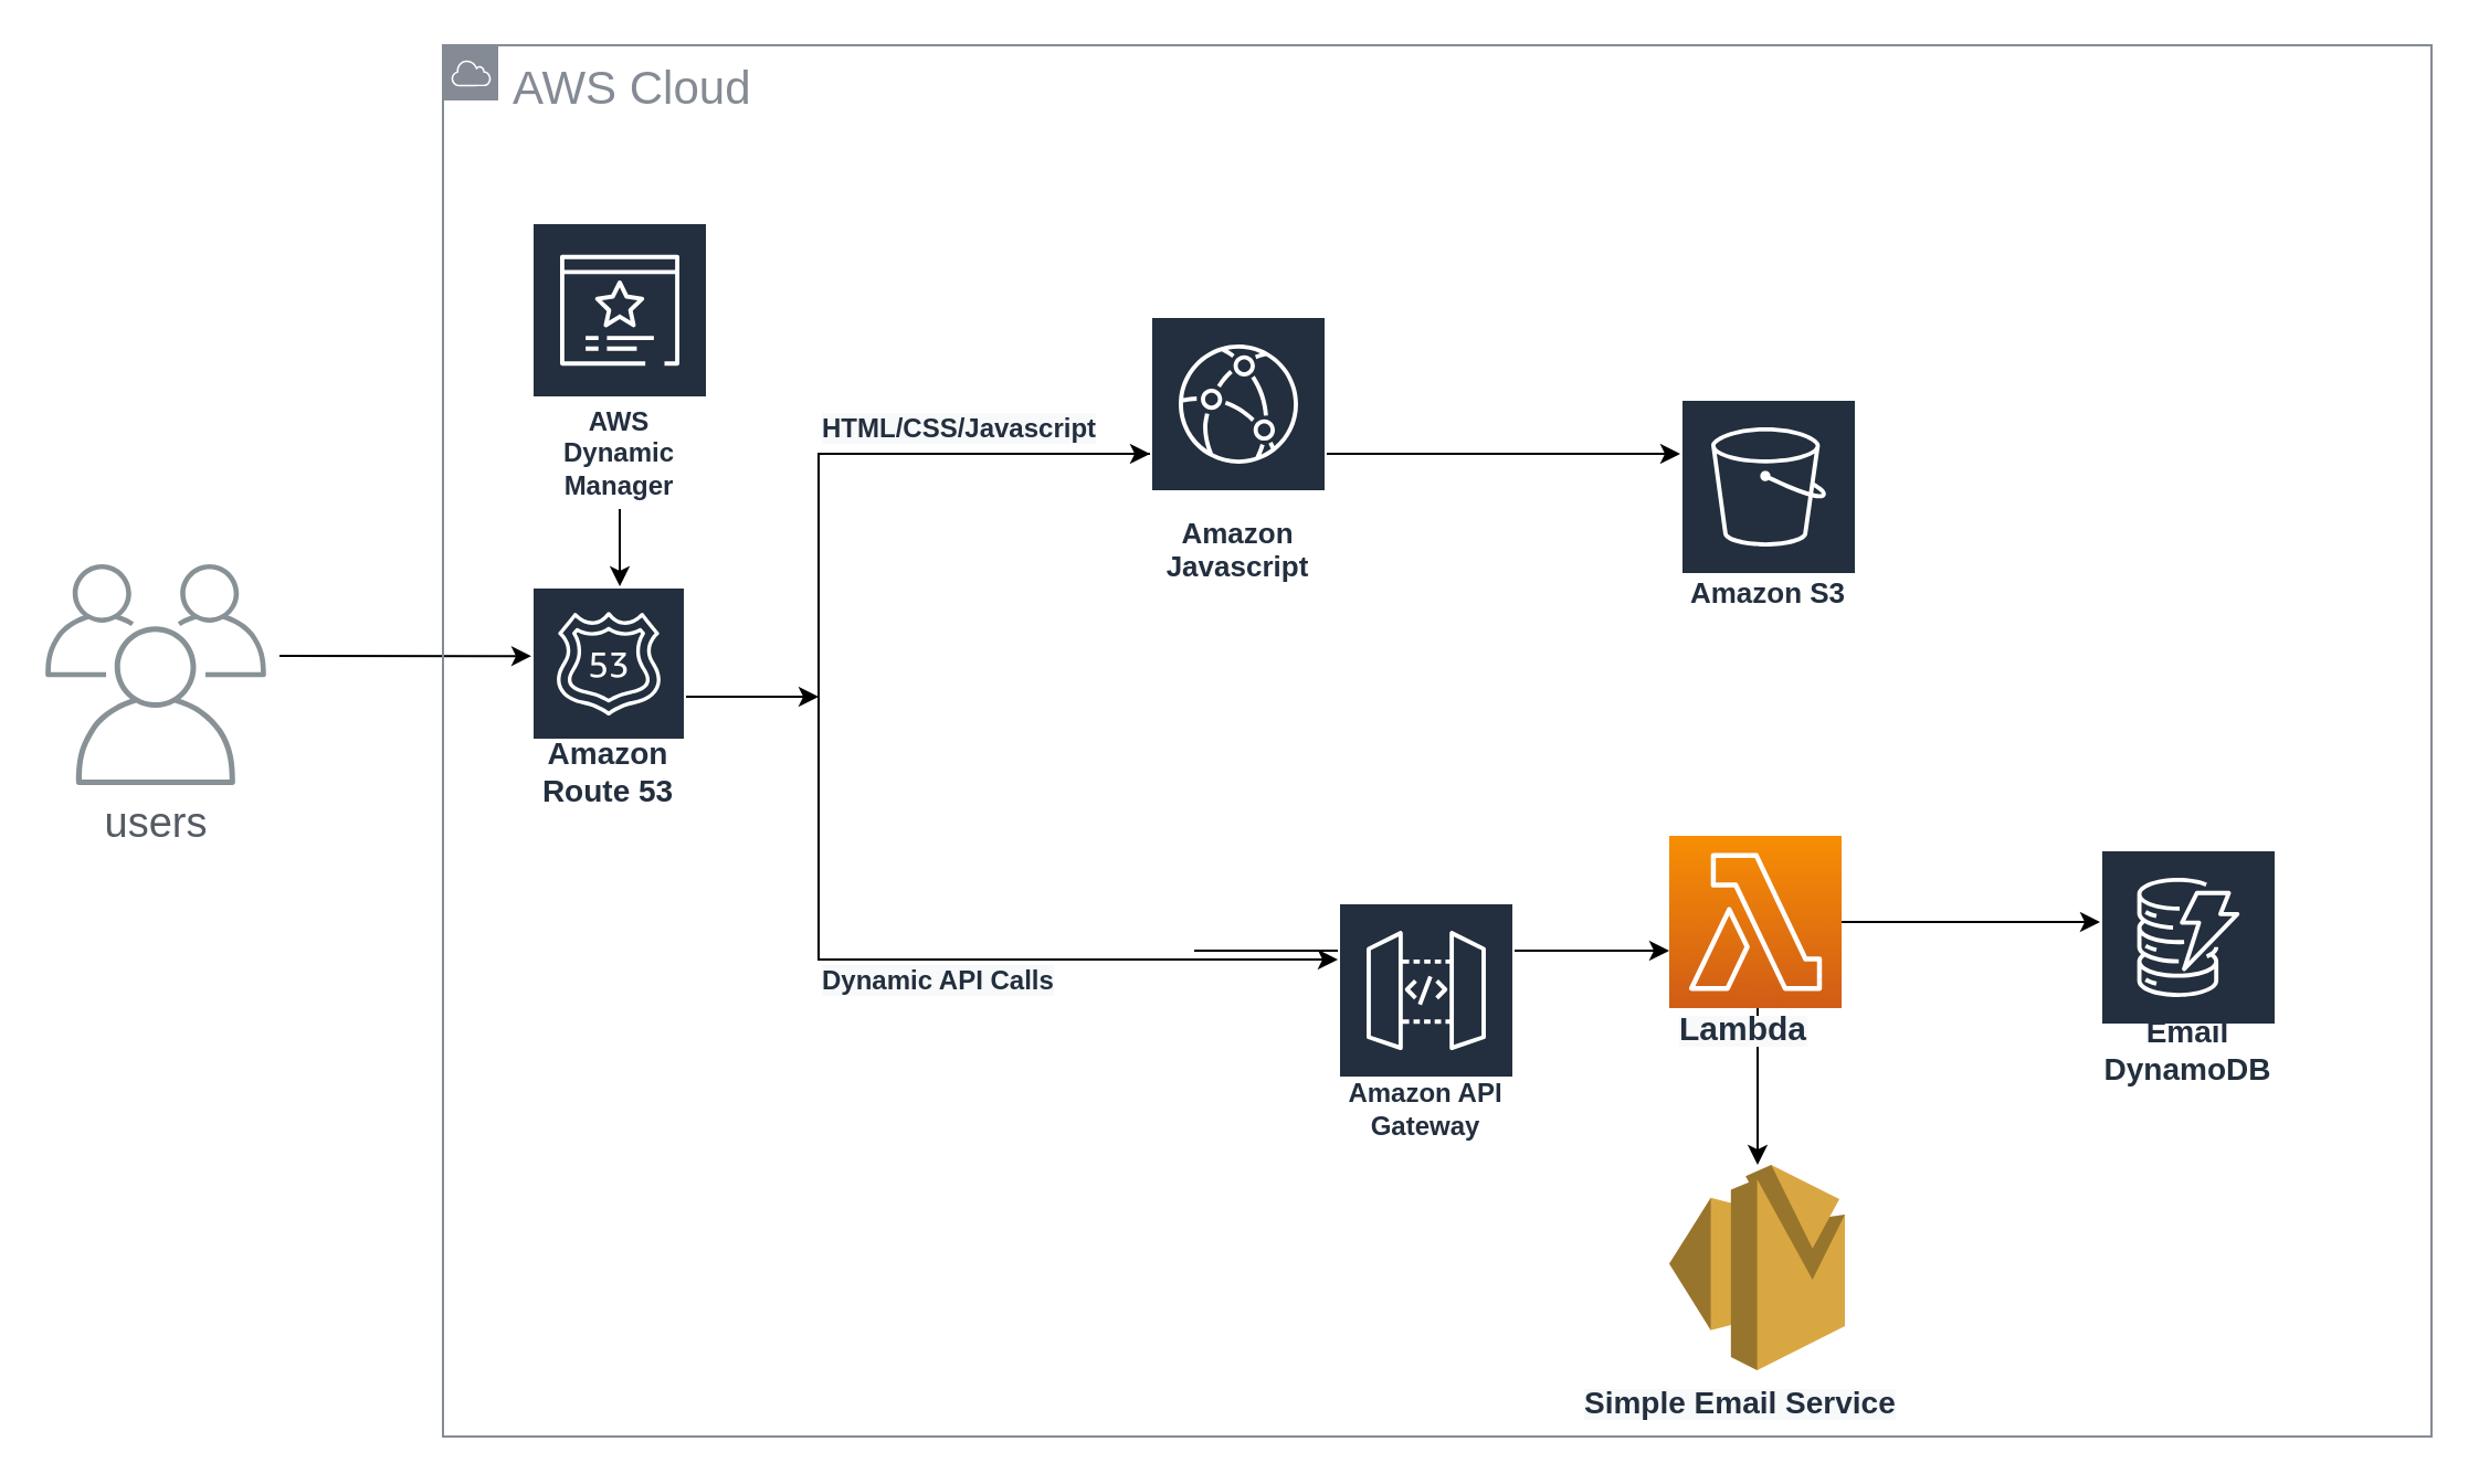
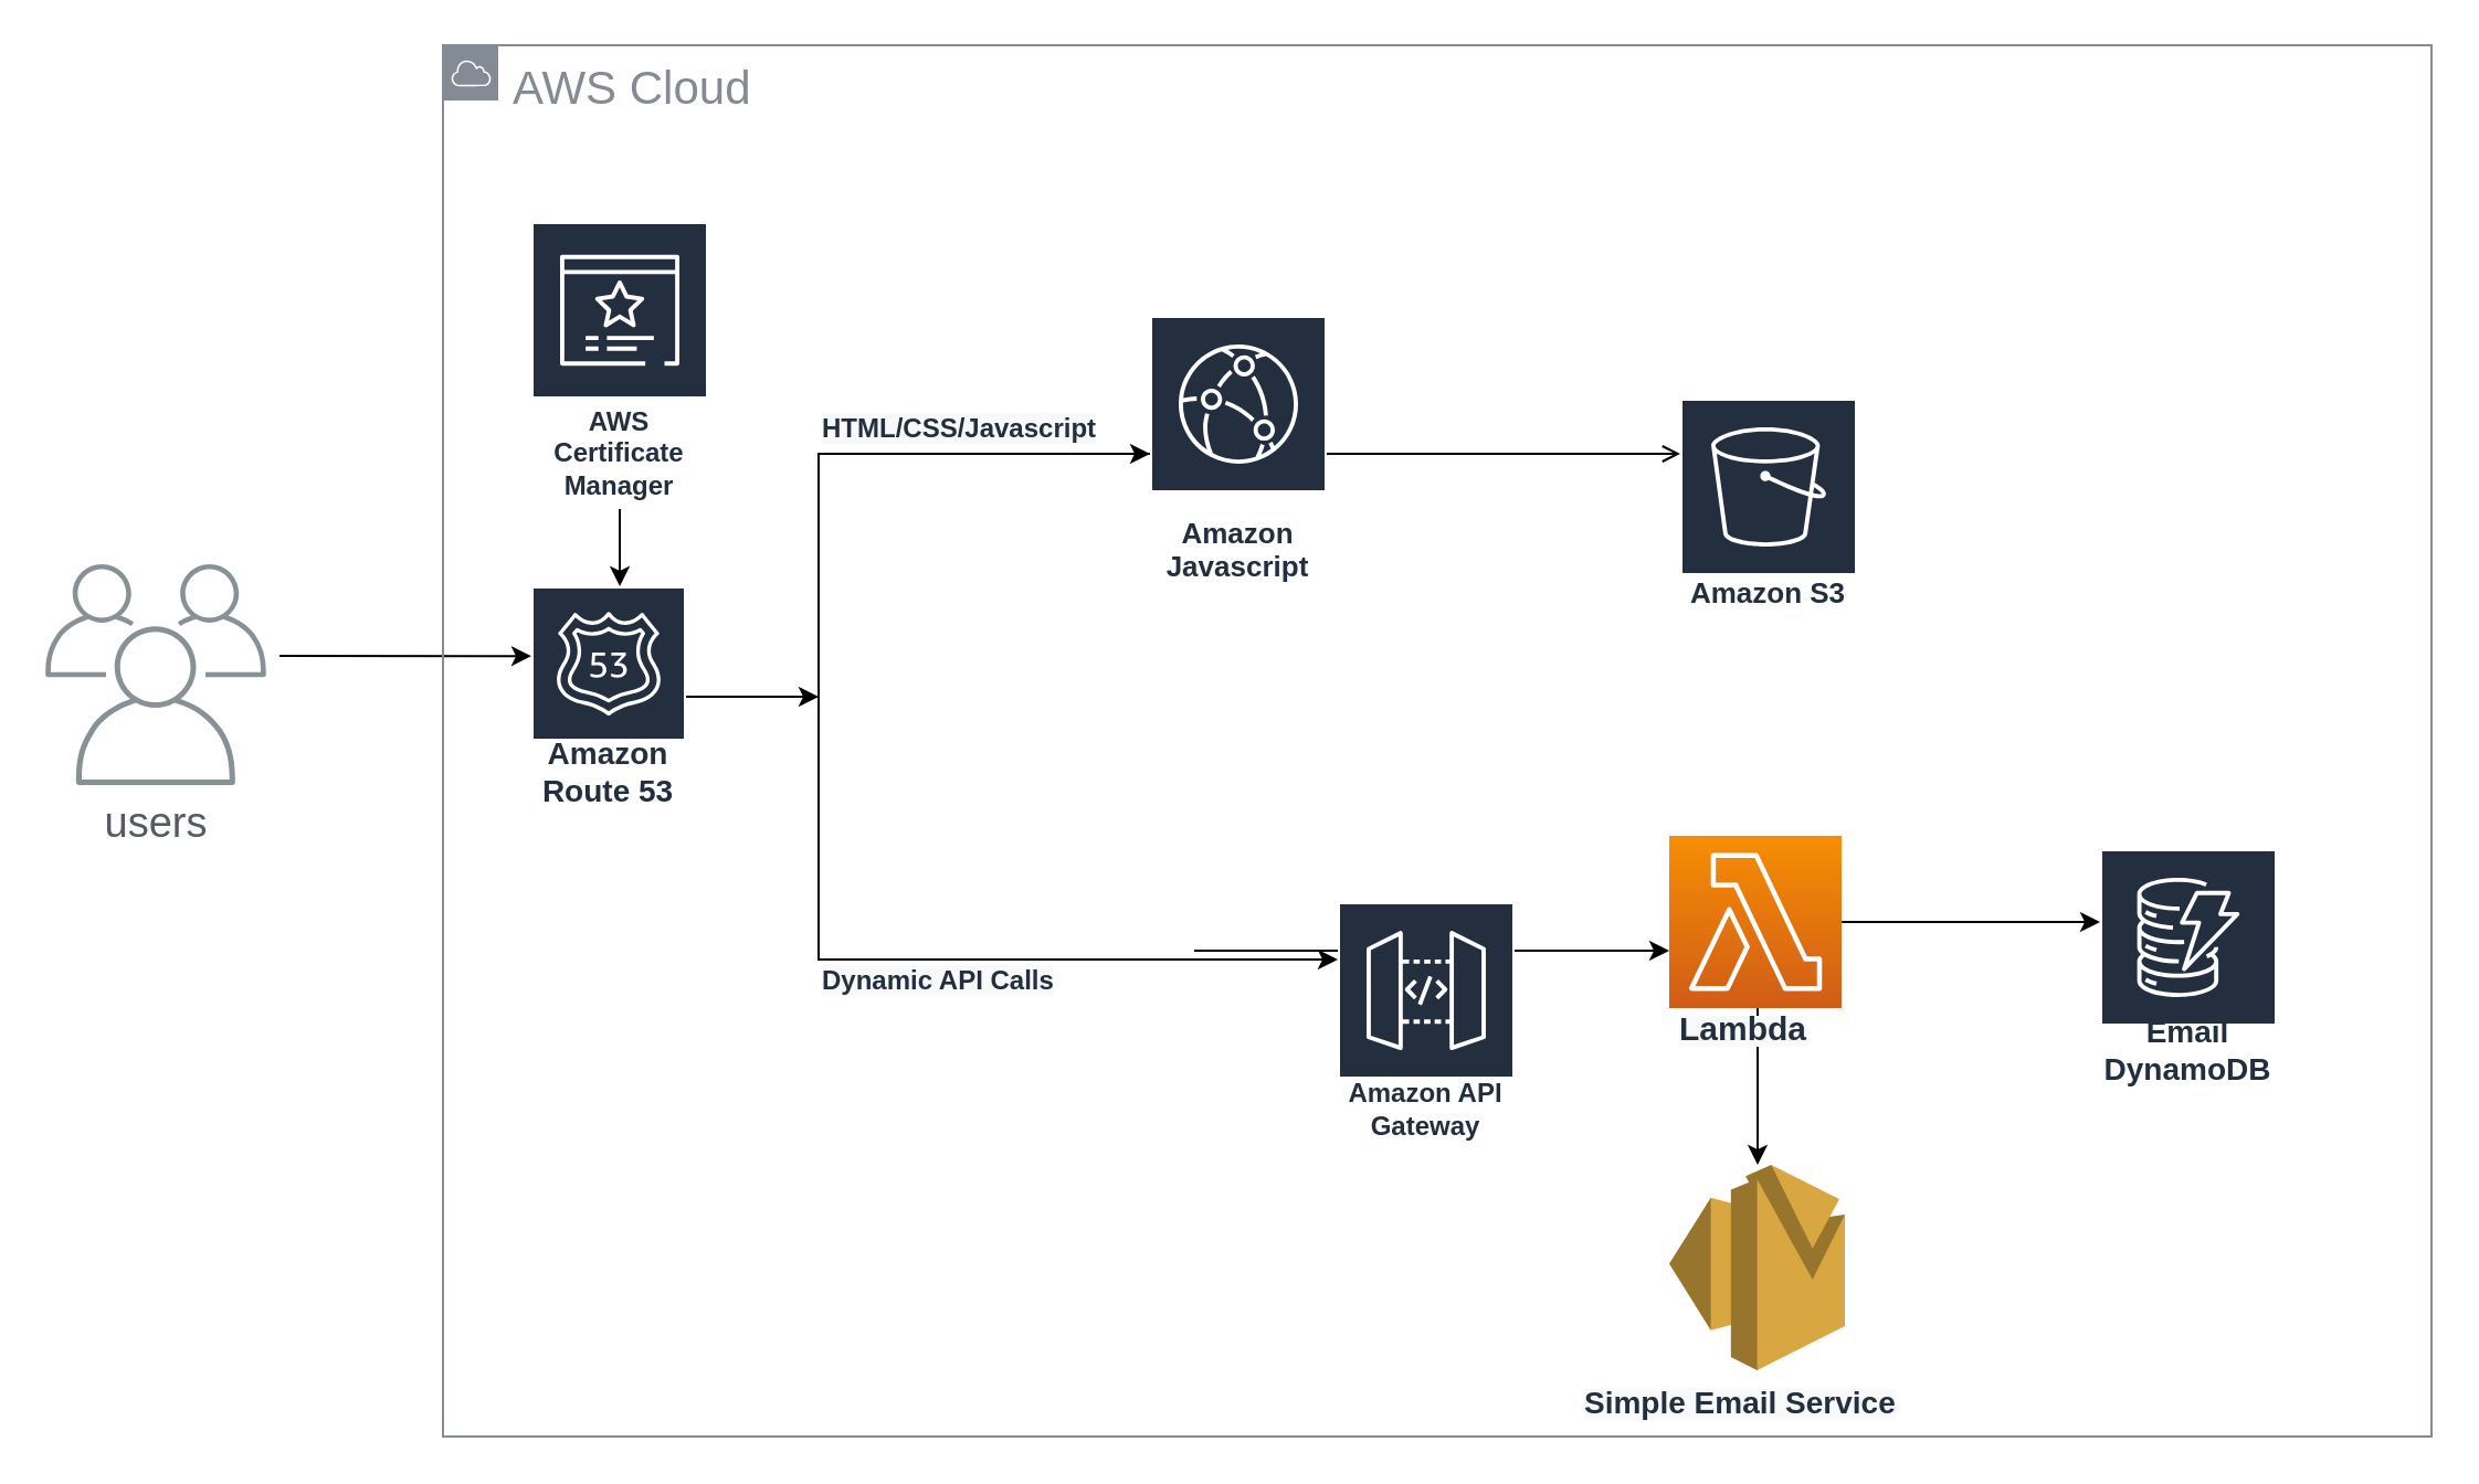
  <mxCell id="0" />
  <mxCell id="1" parent="0" />
  <mxCell id="2" value="" style="edgeStyle=orthogonalEdgeStyle;rounded=0;orthogonalLoop=1;jettySize=auto;html=1;" edge="1" parent="1" target="20"><mxGeometry relative="1" as="geometry"><mxPoint x="126" y="296.556" as="sourcePoint" /><mxPoint x="206" y="296.5" as="targetPoint" /><Array as="points"><mxPoint x="220" y="296" /><mxPoint x="220" y="296" /></Array></mxGeometry></mxCell>
  <mxCell id="3" value="" style="outlineConnect=0;dashed=0;verticalLabelPosition=bottom;verticalAlign=top;align=center;html=1;shape=mxgraph.aws3.ses;fillColor=#D9A741;gradientColor=none;" vertex="1" parent="1"><mxGeometry x="755" y="527" width="79.5" height="93" as="geometry" /></mxCell>
- <mxCell id="4" value="" style="edgeStyle=orthogonalEdgeStyle;rounded=0;orthogonalLoop=1;jettySize=auto;html=1;" edge="1" parent="1" source="6" target="13"><mxGeometry relative="1" as="geometry"><mxPoint x="560" y="210" as="targetPoint" /><Array as="points"><mxPoint x="510" y="205" /><mxPoint x="510" y="205" /></Array></mxGeometry></mxCell>
+ <mxCell id="4" value="" style="edgeStyle=orthogonalEdgeStyle;rounded=0;orthogonalLoop=1;jettySize=auto;html=1;endArrow=open;" edge="1" parent="1" source="6" target="13"><mxGeometry relative="1" as="geometry"><mxPoint x="560" y="210" as="targetPoint" /><Array as="points"><mxPoint x="510" y="205" /><mxPoint x="510" y="205" /></Array></mxGeometry></mxCell>
  <mxCell id="5" value="" style="edgeStyle=orthogonalEdgeStyle;rounded=0;orthogonalLoop=1;jettySize=auto;html=1;" edge="1" parent="1" target="6"><mxGeometry relative="1" as="geometry"><mxPoint x="370" y="210" as="sourcePoint" /><Array as="points"><mxPoint x="370" y="205" /></Array></mxGeometry></mxCell>
  <mxCell id="6" value="&lt;font style=&quot;font-size: 13px&quot;&gt;Amazon Javascript&lt;/font&gt;" style="outlineConnect=0;fontColor=#232F3E;gradientColor=none;strokeColor=#ffffff;fillColor=#232F3E;dashed=0;verticalLabelPosition=middle;verticalAlign=bottom;align=center;html=1;whiteSpace=wrap;fontSize=10;fontStyle=1;spacing=3;shape=mxgraph.aws4.productIcon;prIcon=mxgraph.aws4.cloudfront;" vertex="1" parent="1"><mxGeometry x="520" y="142.5" width="80" height="125" as="geometry" /></mxCell>
  <mxCell id="7" value="" style="edgeStyle=orthogonalEdgeStyle;rounded=0;orthogonalLoop=1;jettySize=auto;html=1;" edge="1" parent="1" source="9" target="12"><mxGeometry relative="1" as="geometry"><mxPoint x="565" y="434" as="targetPoint" /><Array as="points"><mxPoint x="540" y="430" /><mxPoint x="540" y="430" /></Array></mxGeometry></mxCell>
  <mxCell id="8" value="" style="edgeStyle=orthogonalEdgeStyle;rounded=0;orthogonalLoop=1;jettySize=auto;html=1;" edge="1" parent="1" target="9"><mxGeometry relative="1" as="geometry"><mxPoint x="370" y="430" as="sourcePoint" /><mxPoint x="500" y="400" as="targetPoint" /><Array as="points"><mxPoint x="370" y="434" /></Array></mxGeometry></mxCell>
  <mxCell id="9" value="&lt;font style=&quot;font-size: 12px&quot;&gt;Amazon API Gateway&lt;/font&gt;" style="outlineConnect=0;fontColor=#232F3E;gradientColor=none;strokeColor=#ffffff;fillColor=#232F3E;dashed=0;verticalLabelPosition=middle;verticalAlign=bottom;align=center;html=1;whiteSpace=wrap;fontSize=10;fontStyle=1;spacing=3;shape=mxgraph.aws4.productIcon;prIcon=mxgraph.aws4.api_gateway;" vertex="1" parent="1"><mxGeometry x="605" y="408" width="80" height="112" as="geometry" /></mxCell>
  <mxCell id="10" value="" style="edgeStyle=orthogonalEdgeStyle;rounded=0;orthogonalLoop=1;jettySize=auto;html=1;" edge="1" parent="1" source="12" target="3"><mxGeometry relative="1" as="geometry"><Array as="points"><mxPoint x="795" y="470" /><mxPoint x="795" y="470" /></Array></mxGeometry></mxCell>
  <mxCell id="11" value="" style="edgeStyle=orthogonalEdgeStyle;rounded=0;orthogonalLoop=1;jettySize=auto;html=1;" edge="1" parent="1" source="12" target="14"><mxGeometry relative="1" as="geometry"><mxPoint x="913" y="417" as="targetPoint" /><Array as="points"><mxPoint x="930" y="417" /><mxPoint x="930" y="417" /></Array></mxGeometry></mxCell>
  <mxCell id="12" value="" style="outlineConnect=0;fontColor=#232F3E;gradientColor=#F78E04;gradientDirection=north;fillColor=#D05C17;strokeColor=#ffffff;dashed=0;verticalLabelPosition=bottom;verticalAlign=top;align=center;html=1;fontSize=12;fontStyle=0;aspect=fixed;shape=mxgraph.aws4.resourceIcon;resIcon=mxgraph.aws4.lambda;" vertex="1" parent="1"><mxGeometry x="755" y="378" width="78" height="78" as="geometry" /></mxCell>
  <mxCell id="13" value="&lt;font style=&quot;font-size: 13px&quot;&gt;Amazon S3&lt;/font&gt;" style="outlineConnect=0;fontColor=#232F3E;gradientColor=none;strokeColor=#ffffff;fillColor=#232F3E;dashed=0;verticalLabelPosition=middle;verticalAlign=bottom;align=center;html=1;whiteSpace=wrap;fontSize=10;fontStyle=1;spacing=3;shape=mxgraph.aws4.productIcon;prIcon=mxgraph.aws4.s3;" vertex="1" parent="1"><mxGeometry x="760" y="180" width="80" height="100" as="geometry" /></mxCell>
  <mxCell id="14" value="&lt;font style=&quot;font-size: 14px&quot;&gt;Email DynamoDB&lt;/font&gt;" style="outlineConnect=0;fontColor=#232F3E;gradientColor=none;strokeColor=#ffffff;fillColor=#232F3E;dashed=0;verticalLabelPosition=middle;verticalAlign=bottom;align=center;html=1;whiteSpace=wrap;fontSize=10;fontStyle=1;spacing=3;shape=mxgraph.aws4.productIcon;prIcon=mxgraph.aws4.dynamodb;" vertex="1" parent="1"><mxGeometry x="950" y="384" width="80" height="112" as="geometry" /></mxCell>
  <mxCell id="15" value="&lt;span style=&quot;color: rgb(35 , 47 , 62) ; font-family: &amp;#34;helvetica&amp;#34; ; font-style: normal ; font-weight: 700 ; letter-spacing: normal ; text-align: center ; text-indent: 0px ; text-transform: none ; word-spacing: 0px ; background-color: rgb(248 , 249 , 250) ; display: inline ; float: none&quot;&gt;&lt;font style=&quot;font-size: 15px&quot;&gt;Lambda&lt;/font&gt;&lt;/span&gt;" style="text;whiteSpace=wrap;html=1;" vertex="1" parent="1"><mxGeometry x="758" y="450" width="90" height="30" as="geometry" /></mxCell>
  <mxCell id="16" value="" style="endArrow=none;html=1;" edge="1" parent="1"><mxGeometry width="50" height="50" relative="1" as="geometry"><mxPoint x="370" y="210" as="sourcePoint" /><mxPoint x="370" y="430" as="targetPoint" /><Array as="points" /></mxGeometry></mxCell>
  <mxCell id="17" value="&lt;span style=&quot;color: rgb(35 , 47 , 62) ; font-family: &amp;#34;helvetica&amp;#34; ; font-style: normal ; font-weight: 700 ; letter-spacing: normal ; text-align: center ; text-indent: 0px ; text-transform: none ; word-spacing: 0px ; background-color: rgb(248 , 249 , 250) ; display: inline ; float: none&quot;&gt;&lt;font style=&quot;font-size: 14px&quot;&gt;Simple Email Service&lt;/font&gt;&lt;/span&gt;" style="text;whiteSpace=wrap;html=1;" vertex="1" parent="1"><mxGeometry x="714.75" y="620" width="160" height="30" as="geometry" /></mxCell>
  <mxCell id="18" value="" style="edgeStyle=orthogonalEdgeStyle;rounded=0;orthogonalLoop=1;jettySize=auto;html=1;" edge="1" parent="1" source="21"><mxGeometry relative="1" as="geometry"><mxPoint x="290" y="233" as="sourcePoint" /><mxPoint x="280.032" y="265" as="targetPoint" /><Array as="points" /></mxGeometry></mxCell>
  <mxCell id="19" value="" style="edgeStyle=orthogonalEdgeStyle;rounded=0;orthogonalLoop=1;jettySize=auto;html=1;" edge="1" parent="1" source="20"><mxGeometry relative="1" as="geometry"><mxPoint x="370" y="315" as="targetPoint" /><Array as="points"><mxPoint x="330" y="315" /><mxPoint x="330" y="315" /></Array></mxGeometry></mxCell>
  <mxCell id="20" value="&lt;font style=&quot;font-size: 14px&quot;&gt;Amazon Route 53&lt;/font&gt;" style="outlineConnect=0;fontColor=#232F3E;gradientColor=none;strokeColor=#ffffff;fillColor=#232F3E;dashed=0;verticalLabelPosition=middle;verticalAlign=bottom;align=center;html=1;whiteSpace=wrap;fontSize=10;fontStyle=1;spacing=3;shape=mxgraph.aws4.productIcon;prIcon=mxgraph.aws4.route_53;" vertex="1" parent="1"><mxGeometry x="240" y="265" width="70" height="105" as="geometry" /></mxCell>
- <mxCell id="21" value="&lt;font style=&quot;font-size: 12px&quot;&gt;AWS Dynamic Manager&lt;/font&gt;" style="outlineConnect=0;fontColor=#232F3E;gradientColor=none;strokeColor=#ffffff;fillColor=#232F3E;dashed=0;verticalLabelPosition=middle;verticalAlign=bottom;align=center;html=1;whiteSpace=wrap;fontSize=10;fontStyle=1;spacing=3;shape=mxgraph.aws4.productIcon;prIcon=mxgraph.aws4.certificate_manager_3;" vertex="1" parent="1"><mxGeometry x="240" y="100" width="80" height="130" as="geometry" /></mxCell>
+ <mxCell id="21" value="&lt;font style=&quot;font-size: 12px&quot;&gt;AWS Certificate Manager&lt;/font&gt;" style="outlineConnect=0;fontColor=#232F3E;gradientColor=none;strokeColor=#ffffff;fillColor=#232F3E;dashed=0;verticalLabelPosition=middle;verticalAlign=bottom;align=center;html=1;whiteSpace=wrap;fontSize=10;fontStyle=1;spacing=3;shape=mxgraph.aws4.productIcon;prIcon=mxgraph.aws4.certificate_manager_3;" vertex="1" parent="1"><mxGeometry x="240" y="100" width="80" height="130" as="geometry" /></mxCell>
  <mxCell id="22" value="&lt;font style=&quot;font-size: 19px&quot;&gt;users&lt;/font&gt;" style="outlineConnect=0;gradientColor=none;fontColor=#545B64;strokeColor=none;fillColor=#879196;dashed=0;verticalLabelPosition=bottom;verticalAlign=top;align=center;html=1;fontSize=12;fontStyle=0;aspect=fixed;shape=mxgraph.aws4.illustration_users;pointerEvents=1" vertex="1" parent="1"><mxGeometry x="20" y="255" width="100" height="100" as="geometry" /></mxCell>
  <mxCell id="23" value="&lt;font style=&quot;font-size: 21px&quot;&gt;AWS Cloud&lt;/font&gt;" style="outlineConnect=0;gradientColor=none;html=1;whiteSpace=wrap;fontSize=12;fontStyle=0;shape=mxgraph.aws4.group;grIcon=mxgraph.aws4.group_aws_cloud;strokeColor=#858B94;fillColor=none;verticalAlign=top;align=left;spacingLeft=30;fontColor=#858B94;dashed=0;" vertex="1" parent="1"><mxGeometry x="200" y="20" width="900" height="630" as="geometry" /></mxCell>
  <mxCell id="24" value="&lt;span style=&quot;color: rgb(35 , 47 , 62) ; font-family: &amp;#34;helvetica&amp;#34; ; font-style: normal ; font-weight: 700 ; letter-spacing: normal ; text-align: center ; text-indent: 0px ; text-transform: none ; word-spacing: 0px ; background-color: rgb(248 , 249 , 250) ; display: inline ; float: none&quot;&gt;&lt;font style=&quot;font-size: 12px&quot;&gt;HTML/CSS/Javascript&lt;/font&gt;&lt;/span&gt;" style="text;whiteSpace=wrap;html=1;" vertex="1" parent="1"><mxGeometry x="370" y="180" width="90" height="30" as="geometry" /></mxCell>
  <mxCell id="25" value="&lt;span style=&quot;color: rgb(35 , 47 , 62) ; font-family: &amp;#34;helvetica&amp;#34; ; font-style: normal ; font-weight: 700 ; letter-spacing: normal ; text-align: center ; text-indent: 0px ; text-transform: none ; word-spacing: 0px ; background-color: rgb(248 , 249 , 250) ; display: inline ; float: none&quot;&gt;&lt;font style=&quot;font-size: 12px&quot;&gt;Dynamic API Calls&lt;/font&gt;&lt;/span&gt;" style="text;whiteSpace=wrap;html=1;" vertex="1" parent="1"><mxGeometry x="370" y="430" width="120" height="30" as="geometry" /></mxCell>
